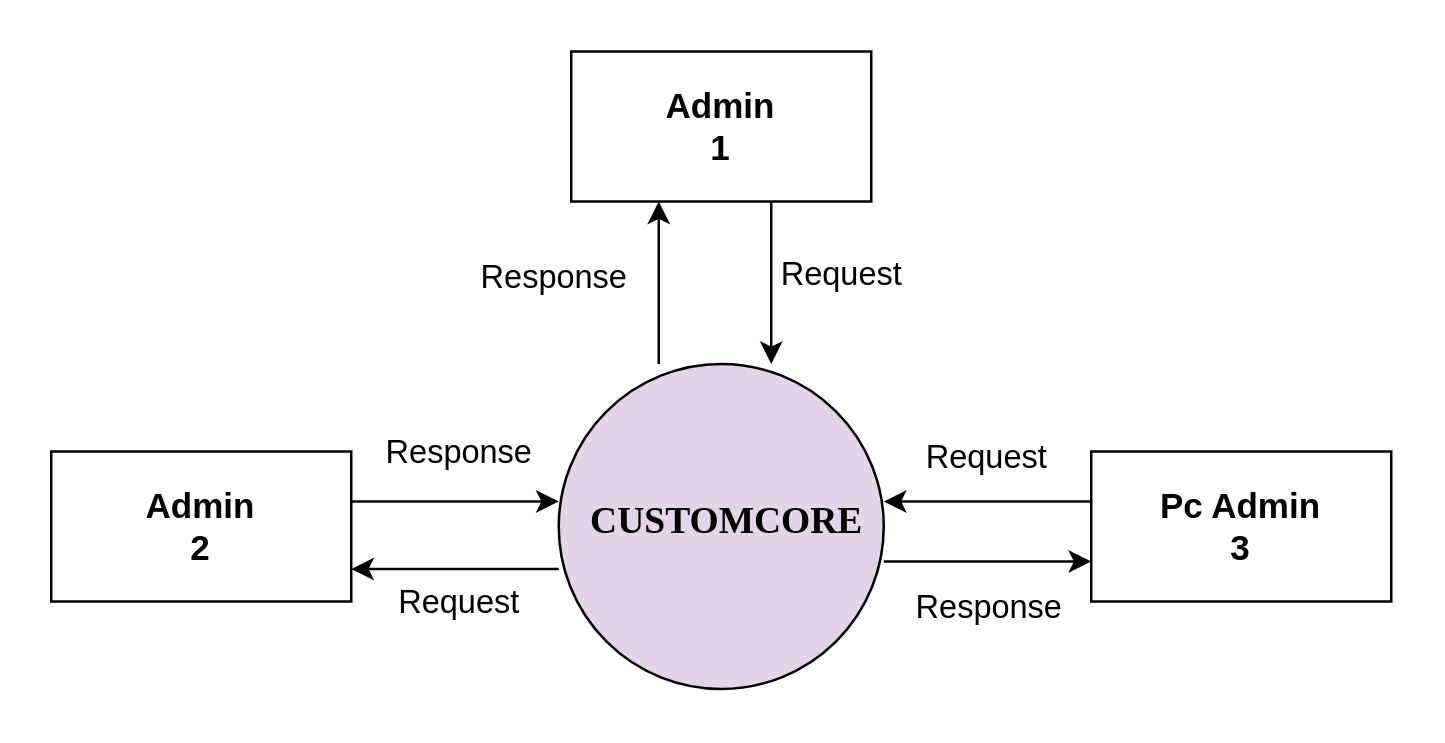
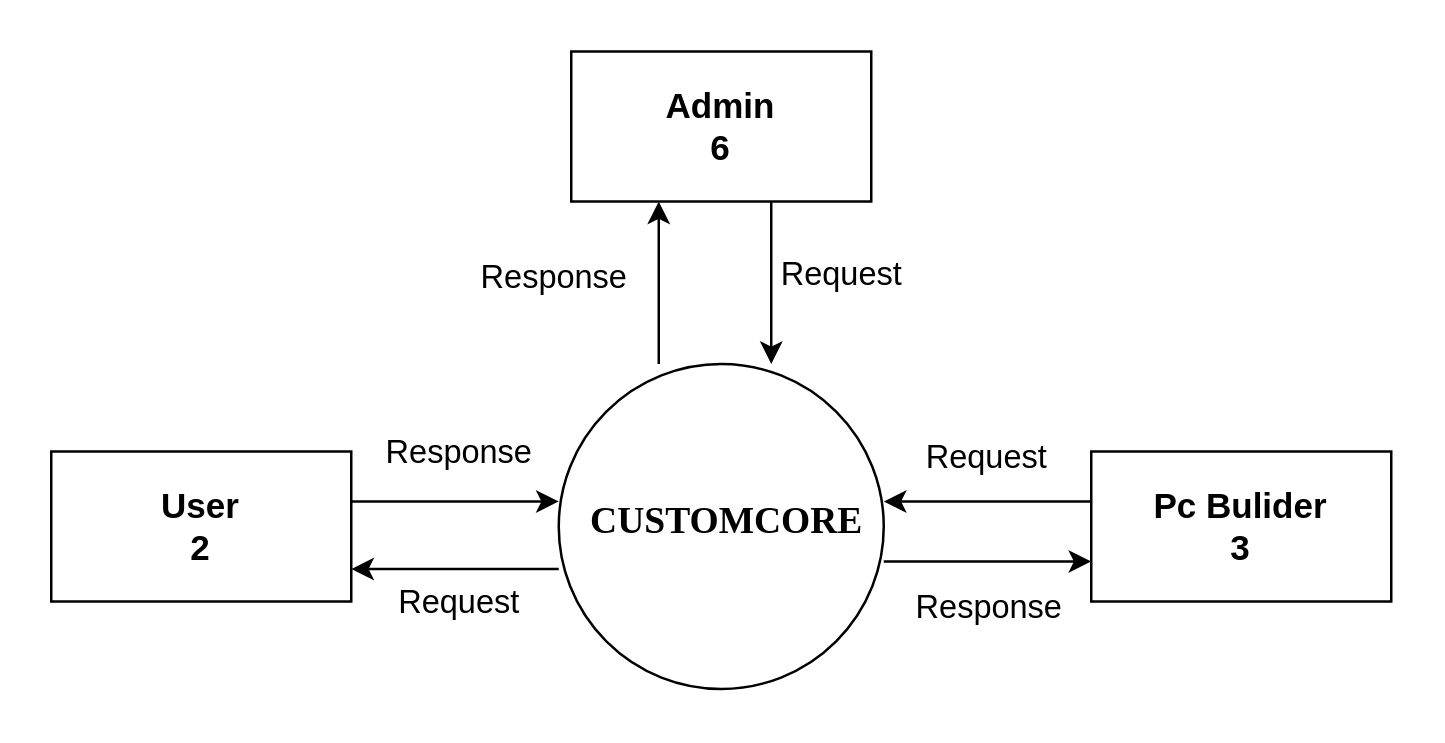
  <mxCell id="0" />
  <mxCell id="1" parent="0" />
  <mxCell id="2" value="" style="edgeStyle=orthogonalEdgeStyle;rounded=0;orthogonalLoop=1;jettySize=auto;html=1;" parent="1" edge="1"><mxGeometry relative="1" as="geometry"><mxPoint x="263" y="145" as="sourcePoint" /><mxPoint x="263" y="80" as="targetPoint" /></mxGeometry></mxCell>
  <mxCell id="3" value="" style="edgeStyle=orthogonalEdgeStyle;rounded=0;orthogonalLoop=1;jettySize=auto;html=1;" parent="1" edge="1"><mxGeometry relative="1" as="geometry"><mxPoint x="223" y="227" as="sourcePoint" /><mxPoint x="140" y="227" as="targetPoint" /></mxGeometry></mxCell>
  <mxCell id="4" value="" style="edgeStyle=orthogonalEdgeStyle;rounded=0;orthogonalLoop=1;jettySize=auto;html=1;" parent="1" edge="1"><mxGeometry relative="1" as="geometry"><mxPoint x="353" y="224" as="sourcePoint" /><mxPoint x="436" y="224" as="targetPoint" /></mxGeometry></mxCell>
- <mxCell id="5" value="&#10;&lt;span style=&quot;line-height: 108%; font-family: &amp;quot;Times New Roman&amp;quot;, serif; color: black;&quot;&gt;CUSTOMCORE &lt;/span&gt;&#10;&#10;&#10;&#10;" style="ellipse;whiteSpace=wrap;html=1;aspect=fixed;fontSize=15;spacingTop=48;fontStyle=1;spacingLeft=10;spacingRight=5;fillColor=#e1d5e7;" parent="1" vertex="1"><mxGeometry x="223" y="145" width="130" height="130" as="geometry" /></mxCell>
+ <mxCell id="5" value="&#10;&lt;span style=&quot;line-height: 108%; font-family: &amp;quot;Times New Roman&amp;quot;, serif; color: black;&quot;&gt;CUSTOMCORE &lt;/span&gt;&#10;&#10;&#10;&#10;" style="ellipse;whiteSpace=wrap;html=1;aspect=fixed;fontSize=15;spacingTop=48;fontStyle=1;spacingLeft=10;spacingRight=5;" parent="1" vertex="1"><mxGeometry x="223" y="145" width="130" height="130" as="geometry" /></mxCell>
  <mxCell id="6" value="" style="edgeStyle=orthogonalEdgeStyle;rounded=0;orthogonalLoop=1;jettySize=auto;html=1;" parent="1" edge="1"><mxGeometry relative="1" as="geometry"><mxPoint x="308" y="80" as="sourcePoint" /><mxPoint x="308" y="145" as="targetPoint" /></mxGeometry></mxCell>
- <mxCell id="7" value="&lt;span&gt;Admin&lt;/span&gt;&lt;div&gt;&lt;span&gt;1&lt;/span&gt;&lt;/div&gt;" style="rounded=0;whiteSpace=wrap;html=1;fontSize=14;fontStyle=1" parent="1" vertex="1"><mxGeometry x="228" y="20" width="120" height="60" as="geometry" /></mxCell>
+ <mxCell id="7" value="&lt;span&gt;Admin&lt;/span&gt;&lt;div&gt;&lt;span&gt;6&lt;/span&gt;&lt;/div&gt;" style="rounded=0;whiteSpace=wrap;html=1;fontSize=14;fontStyle=1" parent="1" vertex="1"><mxGeometry x="228" y="20" width="120" height="60" as="geometry" /></mxCell>
  <mxCell id="8" value="" style="edgeStyle=orthogonalEdgeStyle;rounded=0;orthogonalLoop=1;jettySize=auto;html=1;" parent="1" edge="1"><mxGeometry relative="1" as="geometry"><mxPoint x="140" y="200" as="sourcePoint" /><mxPoint x="223" y="200" as="targetPoint" /></mxGeometry></mxCell>
- <mxCell id="9" value="&lt;span&gt;&lt;font&gt;Admin&lt;/font&gt;&lt;/span&gt;&lt;div&gt;&lt;span&gt;&lt;font&gt;2&lt;/font&gt;&lt;/span&gt;&lt;/div&gt;" style="rounded=0;whiteSpace=wrap;html=1;fontSize=14;fontStyle=1" parent="1" vertex="1"><mxGeometry x="20" y="180" width="120" height="60" as="geometry" /></mxCell>
+ <mxCell id="9" value="&lt;span&gt;&lt;font&gt;User&lt;/font&gt;&lt;/span&gt;&lt;div&gt;&lt;span&gt;&lt;font&gt;2&lt;/font&gt;&lt;/span&gt;&lt;/div&gt;" style="rounded=0;whiteSpace=wrap;html=1;fontSize=14;fontStyle=1" parent="1" vertex="1"><mxGeometry x="20" y="180" width="120" height="60" as="geometry" /></mxCell>
  <mxCell id="10" value="" style="edgeStyle=orthogonalEdgeStyle;rounded=0;orthogonalLoop=1;jettySize=auto;html=1;" parent="1" edge="1"><mxGeometry relative="1" as="geometry"><mxPoint x="436" y="200" as="sourcePoint" /><mxPoint x="353" y="200" as="targetPoint" /></mxGeometry></mxCell>
- <mxCell id="11" value="&lt;b&gt;Pc Admin&lt;/b&gt;&lt;div&gt;&lt;b&gt;3&lt;/b&gt;&lt;/div&gt;" style="rounded=0;whiteSpace=wrap;html=1;fontSize=14;" parent="1" vertex="1"><mxGeometry x="436" y="180" width="120" height="60" as="geometry" /></mxCell>
+ <mxCell id="11" value="&lt;b&gt;Pc Bulider&lt;/b&gt;&lt;div&gt;&lt;b&gt;3&lt;/b&gt;&lt;/div&gt;" style="rounded=0;whiteSpace=wrap;html=1;fontSize=14;" parent="1" vertex="1"><mxGeometry x="436" y="180" width="120" height="60" as="geometry" /></mxCell>
  <mxCell id="12" value="&lt;span style=&quot;background-color: rgb(255, 255, 255);&quot;&gt;&lt;font style=&quot;font-size: 13px;&quot;&gt;Request&lt;/font&gt;&lt;/span&gt;" style="text;html=1;align=center;verticalAlign=middle;resizable=0;points=[];autosize=1;strokeColor=none;fillColor=none;" parent="1" vertex="1"><mxGeometry x="148" y="225" width="70" height="30" as="geometry" /></mxCell>
  <mxCell id="13" value="&lt;span style=&quot;background-color: rgb(255, 255, 255);&quot;&gt;&lt;font style=&quot;font-size: 13px;&quot;&gt;Request&lt;/font&gt;&lt;/span&gt;" style="text;html=1;align=center;verticalAlign=middle;resizable=0;points=[];autosize=1;strokeColor=none;fillColor=none;" parent="1" vertex="1"><mxGeometry x="359" y="167" width="70" height="30" as="geometry" /></mxCell>
  <mxCell id="14" value="&lt;span style=&quot;background-color: rgb(255, 255, 255);&quot;&gt;&lt;font style=&quot;font-size: 13px;&quot;&gt;Request&lt;/font&gt;&lt;/span&gt;" style="text;html=1;align=center;verticalAlign=middle;resizable=0;points=[];autosize=1;strokeColor=none;fillColor=none;" parent="1" vertex="1"><mxGeometry x="301" y="94" width="70" height="30" as="geometry" /></mxCell>
  <mxCell id="15" value="&lt;span style=&quot;background-color: rgb(255, 255, 255);&quot;&gt;&lt;font style=&quot;font-size: 13px;&quot;&gt;Response&lt;/font&gt;&lt;/span&gt;" style="text;html=1;align=center;verticalAlign=middle;resizable=0;points=[];autosize=1;strokeColor=none;fillColor=none;" parent="1" vertex="1"><mxGeometry x="143" y="165" width="80" height="30" as="geometry" /></mxCell>
  <mxCell id="16" value="&lt;span style=&quot;background-color: rgb(255, 255, 255);&quot;&gt;&lt;font style=&quot;font-size: 13px;&quot;&gt;Response&lt;/font&gt;&lt;/span&gt;" style="text;html=1;align=center;verticalAlign=middle;resizable=0;points=[];autosize=1;strokeColor=none;fillColor=none;" parent="1" vertex="1"><mxGeometry x="181" y="95" width="80" height="30" as="geometry" /></mxCell>
  <mxCell id="17" value="&lt;span style=&quot;background-color: rgb(255, 255, 255);&quot;&gt;&lt;font style=&quot;font-size: 13px;&quot;&gt;Response&lt;/font&gt;&lt;/span&gt;" style="text;html=1;align=center;verticalAlign=middle;resizable=0;points=[];autosize=1;strokeColor=none;fillColor=none;" parent="1" vertex="1"><mxGeometry x="355" y="227" width="80" height="30" as="geometry" /></mxCell>
